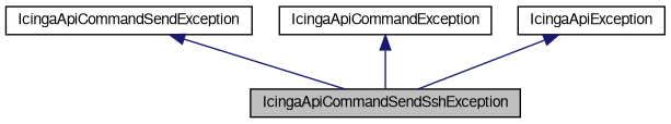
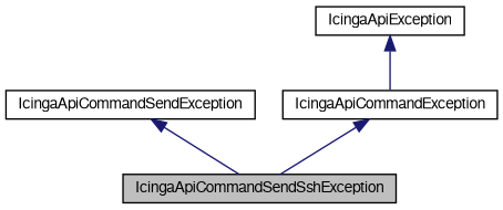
  digraph {
    node [color=black fontname=FreeSans fontsize=10 shape=record]
    edge [color=midnightblue dir=back fontname=FreeSans fontsize=10 labelfontname=FreeSans labelfontsize=10 style=solid]
    n1 [fillcolor=grey75 fontcolor=black height=0.2 label=IcingaApiCommandSendSshException style=filled width=0.4]
    n2 [height=0.2 label=IcingaApiCommandSendException width=0.4]
    n3 [height=0.2 label=IcingaApiCommandException width=0.4]
    n4 [height=0.2 label=IcingaApiException width=0.4]
    n2 -> n1
    n3 -> n1
-   n4 -> n1
+   n4 -> n3
  }
